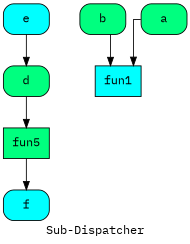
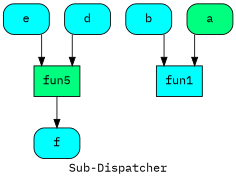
  digraph {
    fontname="IBM Plex Mono"
    label="Sub-Dispatcher"
    splines=ortho
    node [fillcolor=cyan fontname="IBM Plex Mono" shape=Mrecord style=filled]
    edge [fontname="IBM Plex Mono"]
    n1 [fillcolor=springgreen label="{ fun5  }" shape=record]
    n2 [label="{ f  }"]
    n3 [label="{ e  }"]
-   n4 [fillcolor=springgreen label="{ b  }"]
+   n4 [label="{ b  }"]
    n5 [label="{ fun1  }" shape=record]
-   n6 [fillcolor=springgreen label="{ d  }"]
+   n6 [label="{ d  }"]
    n7 [fillcolor=springgreen label="{ a  }"]
    n1 -> n2
-   n3 -> n6
+   n3 -> n1
    n4 -> n5
    n6 -> n1
    n7 -> n5
  }
